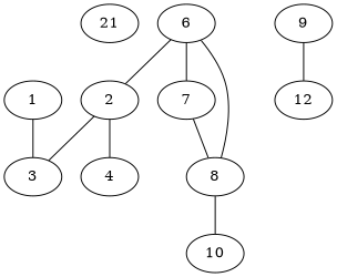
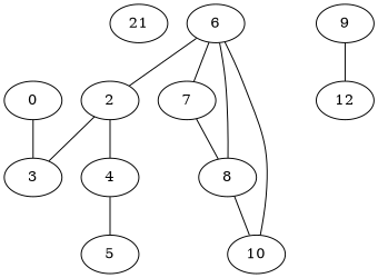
  graph {
    n1 [label=21]
-   1
+   1 [label=0]
    3
    2
    4
+   5
    6
    7
    8
    10
    9
    12
    1 -- 3
    2 -- 3
    2 -- 4
+   4 -- 5
    6 -- 2
    6 -- 7
    6 -- 8
+   6 -- 10
    7 -- 8
    8 -- 10
    9 -- 12
  }
